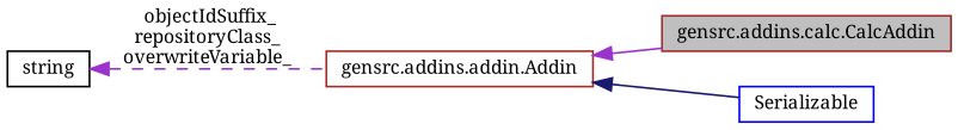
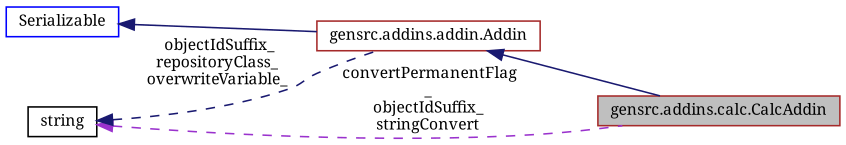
  digraph {
    rankdir=LR
    fontname="Noto Serif"
    node [color=brown fillcolor=white fontname="Noto Serif" fontsize=10 shape=record style=filled]
    edge [color=midnightblue dir=back fontname="Noto Serif" fontsize=10 labelfontname=Helvetica labelfontsize=10 style=solid]
    n1 [fillcolor=grey75 fontcolor=black height=0.2 label="gensrc.addins.calc.CalcAddin" width=0.4]
    n2 [height=0.2 label="gensrc.addins.addin.Addin" width=0.4]
    n3 [color=blue height=0.2 label=Serializable width=0.4]
    n4 [color=black height=0.2 label=string width=0.4]
-   n2 -> n1 [color=darkorchid3]
-   n2 -> n3
-   n4 -> n2 [color=darkorchid3 label=" objectIdSuffix_\nrepositoryClass_\noverwriteVariable_" style=dashed]
+   n2 -> n1
+   n3 -> n2
+   n4 -> n1 [color=darkorchid3 label=" convertPermanentFlag\l_\nobjectIdSuffix_\nstringConvert" style=dashed]
+   n4 -> n2 [label=" objectIdSuffix_\nrepositoryClass_\noverwriteVariable_" style=dashed]
  }
